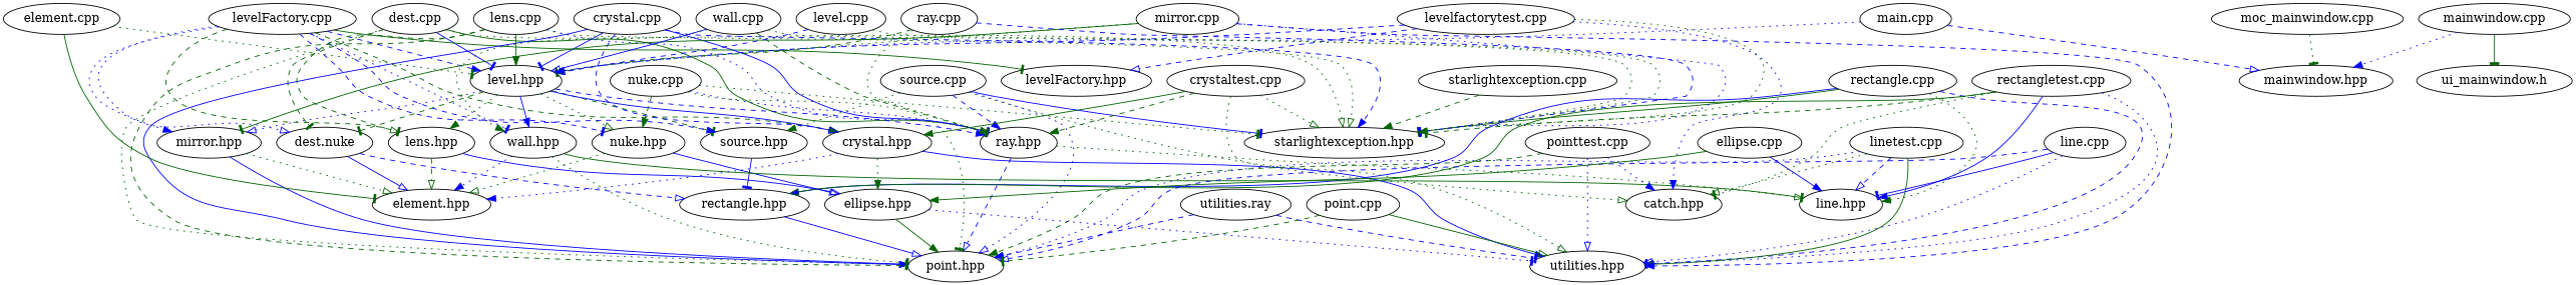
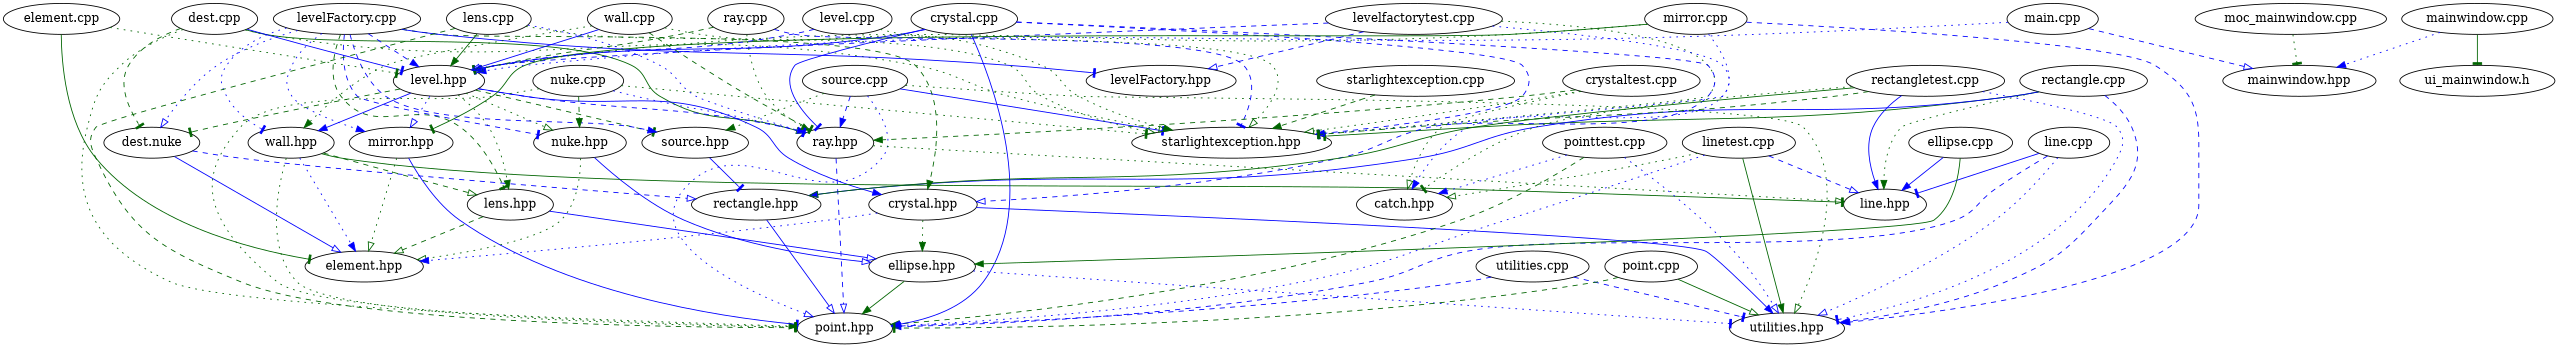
  digraph {
    clusterrank=local
    fontname=Helvetica
    fontsize=16
    edge [arrowhead=normal color=blue style=dotted]
    "rectangle.cpp"
    "utilities.hpp"
    "starlightexception.hpp"
    "line.hpp"
    "rectangle.hpp"
    "point.hpp"
    "source.cpp"
    "source.hpp"
    "ray.hpp"
    "dest.cpp"
    n11 [label="dest.nuke"]
    "level.hpp"
    "element.hpp"
    "mirror.hpp"
    "lens.hpp"
    "nuke.hpp"
    "wall.hpp"
    "crystal.hpp"
    "pointtest.cpp"
    "catch.hpp"
    "levelFactory.cpp"
    "levelFactory.hpp"
    "ellipse.hpp"
    "nuke.cpp"
    "linetest.cpp"
    "levelfactorytest.cpp"
    "crystal.cpp"
-   "utilities.cpp" [label="utilities.ray"]
+   "utilities.cpp"
    "mirror.cpp"
    "main.cpp"
    "mainwindow.hpp"
    "ray.cpp"
    "lens.cpp"
    "wall.cpp"
    "rectangletest.cpp"
    "mainwindow.cpp"
    "ui_mainwindow.h"
    "level.cpp"
    "line.cpp"
    "starlightexception.cpp"
    "ellipse.cpp"
    "moc_mainwindow.cpp"
    "crystaltest.cpp"
    "element.cpp"
    "point.cpp"
    "rectangle.cpp" -> "utilities.hpp" [style=dashed]
    "rectangle.cpp" -> "starlightexception.hpp" [arrowhead=tee color=darkgreen style=solid]
    "rectangle.cpp" -> "line.hpp" [color=darkgreen]
    "rectangle.cpp" -> "rectangle.hpp" [style=solid]
    "rectangle.hpp" -> "point.hpp" [arrowhead=onormal style=solid]
    "source.cpp" -> "utilities.hpp" [arrowhead=onormal color=darkgreen]
    "source.cpp" -> "starlightexception.hpp" [arrowhead=tee style=solid]
    "source.cpp" -> "point.hpp" [arrowhead=onormal]
    "source.cpp" -> "source.hpp" [color=darkgreen]
    "source.cpp" -> "ray.hpp" [style=dashed]
    "source.hpp" -> "rectangle.hpp" [arrowhead=tee style=solid]
    "ray.hpp" -> "line.hpp" [arrowhead=onormal color=darkgreen]
    "ray.hpp" -> "point.hpp" [arrowhead=onormal style=dashed]
    "dest.cpp" -> "starlightexception.hpp" [arrowhead=onormal color=darkgreen]
    "dest.cpp" -> "point.hpp" [color=darkgreen]
    "dest.cpp" -> "ray.hpp" [arrowhead=onormal color=darkgreen style=solid]
    "dest.cpp" -> n11 [arrowhead=tee color=darkgreen style=dashed]
    "dest.cpp" -> "level.hpp" [arrowhead=tee style=solid]
    n11 -> "rectangle.hpp" [arrowhead=onormal style=dashed]
    n11 -> "element.hpp" [arrowhead=onormal style=solid]
    "level.hpp" -> "source.hpp" [arrowhead=tee color=darkgreen style=dashed]
    "level.hpp" -> "ray.hpp" [style=dashed]
    "level.hpp" -> n11 [arrowhead=tee color=darkgreen style=dashed]
    "level.hpp" -> "mirror.hpp" [arrowhead=onormal]
    "level.hpp" -> "lens.hpp" [color=darkgreen]
    "level.hpp" -> "nuke.hpp" [arrowhead=onormal color=darkgreen]
    "level.hpp" -> "wall.hpp" [style=solid]
    "level.hpp" -> "crystal.hpp" [style=solid]
    "mirror.hpp" -> "point.hpp" [arrowhead=tee style=solid]
    "mirror.hpp" -> "element.hpp" [arrowhead=onormal color=darkgreen]
    "lens.hpp" -> "element.hpp" [arrowhead=onormal color=darkgreen style=dashed]
    "lens.hpp" -> "ellipse.hpp" [arrowhead=onormal style=solid]
    "nuke.hpp" -> "element.hpp" [arrowhead=onormal color=darkgreen]
    "nuke.hpp" -> "ellipse.hpp" [arrowhead=onormal style=solid]
    "wall.hpp" -> "line.hpp" [arrowhead=tee color=darkgreen style=solid]
    "wall.hpp" -> "point.hpp" [arrowhead=tee color=darkgreen]
    "wall.hpp" -> "element.hpp"
    "crystal.hpp" -> "utilities.hpp" [style=solid]
    "crystal.hpp" -> "element.hpp"
    "crystal.hpp" -> "ellipse.hpp" [color=darkgreen]
    "pointtest.cpp" -> "utilities.hpp" [arrowhead=onormal]
    "pointtest.cpp" -> "point.hpp" [color=darkgreen style=dashed]
    "pointtest.cpp" -> "catch.hpp"
    "levelFactory.cpp" -> "source.hpp" [style=dashed]
    "levelFactory.cpp" -> n11 [arrowhead=onormal]
    "levelFactory.cpp" -> "level.hpp" [style=dashed]
    "levelFactory.cpp" -> "mirror.hpp"
    "levelFactory.cpp" -> "lens.hpp" [arrowhead=tee color=darkgreen style=dashed]
    "levelFactory.cpp" -> "nuke.hpp" [arrowhead=tee style=dashed]
    "levelFactory.cpp" -> "wall.hpp" [arrowhead=tee]
    "levelFactory.cpp" -> "crystal.hpp" [color=darkgreen style=dashed]
-   "levelFactory.cpp" -> "levelFactory.hpp" [arrowhead=tee color=darkgreen style=solid]
+   "levelFactory.cpp" -> "levelFactory.hpp" [arrowhead=tee style=solid]
    "ellipse.hpp" -> "utilities.hpp" [arrowhead=tee]
    "ellipse.hpp" -> "point.hpp" [color=darkgreen style=solid]
    "nuke.cpp" -> "starlightexception.hpp" [arrowhead=tee color=darkgreen]
    "nuke.cpp" -> "point.hpp" [arrowhead=tee color=darkgreen]
    "nuke.cpp" -> "ray.hpp" [arrowhead=tee]
    "nuke.cpp" -> "nuke.hpp" [color=darkgreen style=dashed]
    "linetest.cpp" -> "utilities.hpp" [color=darkgreen style=solid]
    "linetest.cpp" -> "line.hpp" [arrowhead=onormal style=dashed]
    "linetest.cpp" -> "point.hpp" [arrowhead=onormal]
    "linetest.cpp" -> "catch.hpp" [arrowhead=onormal color=darkgreen]
    "levelfactorytest.cpp" -> "starlightexception.hpp" [arrowhead=tee color=darkgreen]
    "levelfactorytest.cpp" -> "level.hpp" [style=dashed]
    "levelfactorytest.cpp" -> "catch.hpp"
    "levelfactorytest.cpp" -> "levelFactory.hpp" [arrowhead=onormal style=dashed]
    "crystal.cpp" -> "starlightexception.hpp" [style=dashed]
    "crystal.cpp" -> "point.hpp" [style=solid]
    "crystal.cpp" -> "ray.hpp" [arrowhead=tee style=solid]
    "crystal.cpp" -> "level.hpp" [arrowhead=tee style=solid]
    "crystal.cpp" -> "crystal.hpp" [arrowhead=onormal style=dashed]
    "utilities.cpp" -> "utilities.hpp" [arrowhead=tee style=dashed]
    "utilities.cpp" -> "point.hpp" [style=dashed]
    "mirror.cpp" -> "utilities.hpp" [style=dashed]
    "mirror.cpp" -> "starlightexception.hpp" [arrowhead=tee]
    "mirror.cpp" -> "level.hpp" [arrowhead=tee color=darkgreen]
    "mirror.cpp" -> "mirror.hpp" [arrowhead=tee color=darkgreen style=solid]
    "main.cpp" -> "level.hpp"
    "main.cpp" -> "mainwindow.hpp" [arrowhead=onormal style=dashed]
    "ray.cpp" -> "starlightexception.hpp" [arrowhead=tee style=dashed]
    "ray.cpp" -> "ray.hpp" [color=darkgreen]
    "ray.cpp" -> "level.hpp" [arrowhead=onormal color=darkgreen style=dashed]
    "lens.cpp" -> "starlightexception.hpp" [arrowhead=onormal color=darkgreen]
    "lens.cpp" -> "point.hpp" [arrowhead=tee color=darkgreen style=dashed]
    "lens.cpp" -> "ray.hpp" [arrowhead=tee]
    "lens.cpp" -> "level.hpp" [color=darkgreen style=solid]
-   "lens.cpp" -> "lens.hpp" [arrowhead=onormal color=darkgreen style=dashed]
+   "wall.hpp" -> "lens.hpp" [arrowhead=onormal color=darkgreen style=dashed]
    "wall.cpp" -> "starlightexception.hpp" [color=darkgreen]
    "wall.cpp" -> "ray.hpp" [arrowhead=tee color=darkgreen style=dashed]
    "wall.cpp" -> "level.hpp" [arrowhead=onormal style=solid]
    "wall.cpp" -> "wall.hpp" [color=darkgreen]
    "rectangletest.cpp" -> "utilities.hpp" [arrowhead=tee]
    "rectangletest.cpp" -> "starlightexception.hpp" [arrowhead=tee color=darkgreen style=dashed]
    "rectangletest.cpp" -> "line.hpp" [style=solid]
    "rectangletest.cpp" -> "rectangle.hpp" [arrowhead=onormal color=darkgreen style=solid]
    "rectangletest.cpp" -> "catch.hpp" [arrowhead=tee color=darkgreen]
    "mainwindow.cpp" -> "mainwindow.hpp"
    "mainwindow.cpp" -> "ui_mainwindow.h" [arrowhead=tee color=darkgreen style=solid]
    "level.cpp" -> "starlightexception.hpp" [arrowhead=onormal color=darkgreen]
    "level.cpp" -> "level.hpp" [arrowhead=onormal style=dashed]
    "line.cpp" -> "utilities.hpp" [arrowhead=onormal]
    "line.cpp" -> "line.hpp" [arrowhead=tee style=solid]
    "line.cpp" -> "point.hpp" [arrowhead=onormal style=dashed]
    "starlightexception.cpp" -> "starlightexception.hpp" [color=darkgreen style=dashed]
    "ellipse.cpp" -> "line.hpp" [style=solid]
    "ellipse.cpp" -> "ellipse.hpp" [color=darkgreen style=solid]
    "moc_mainwindow.cpp" -> "mainwindow.hpp" [arrowhead=tee color=darkgreen]
    "crystaltest.cpp" -> "starlightexception.hpp" [arrowhead=onormal color=darkgreen]
    "crystaltest.cpp" -> "ray.hpp" [color=darkgreen style=dashed]
-   "crystaltest.cpp" -> "crystal.hpp" [color=darkgreen style=solid]
    "crystaltest.cpp" -> "catch.hpp" [arrowhead=onormal color=darkgreen]
    "element.cpp" -> "level.hpp" [arrowhead=tee color=darkgreen]
    "element.cpp" -> "element.hpp" [arrowhead=tee color=darkgreen style=solid]
    "point.cpp" -> "utilities.hpp" [arrowhead=onormal color=darkgreen style=solid]
    "point.cpp" -> "point.hpp" [arrowhead=tee color=darkgreen style=dashed]
  }
